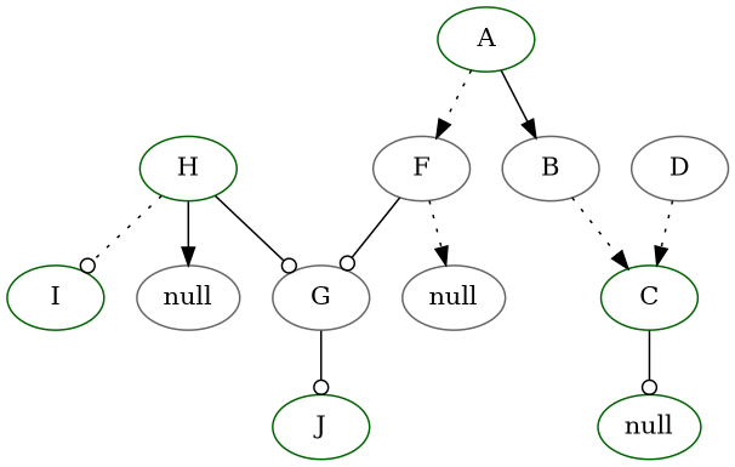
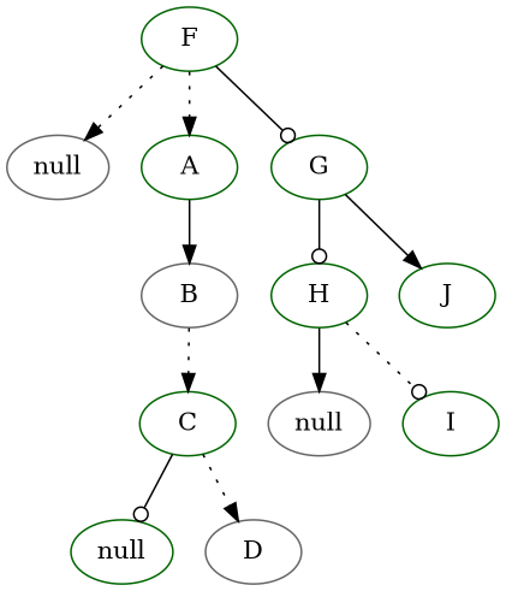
  digraph {
    node [color=gray40]
    edge [arrowhead=normal style=solid]
    n1 [label=null]
    n2 [color=darkgreen label=null]
    n3 [label=null]
    B
    A [color=darkgreen]
-   F
+   F [color=darkgreen]
    C [color=darkgreen]
-   G
+   G [color=darkgreen]
    D
    H [color=darkgreen]
    J [color=darkgreen]
    I [color=darkgreen]
    B -> C [style=dotted]
    A -> B
-   A -> F [style=dotted]
+   F -> A [style=dotted]
    F -> n1 [style=dotted]
    F -> G [arrowhead=odot]
    C -> n2 [arrowhead=odot]
-   D -> C [style=dotted]
-   H -> G [arrowhead=odot]
-   G -> J [arrowhead=odot]
+   C -> D [style=dotted]
+   G -> H [arrowhead=odot]
+   G -> J
    H -> n3
    H -> I [arrowhead=odot style=dotted]
  }
